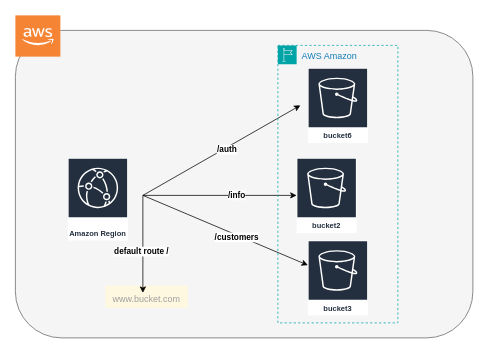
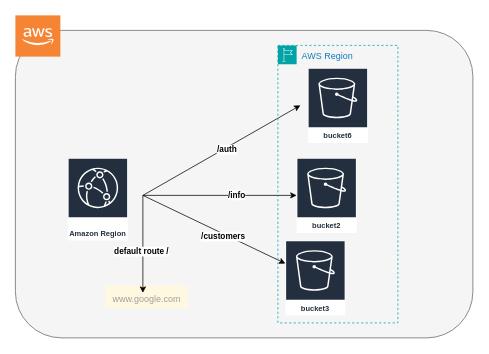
  <mxCell id="0" />
  <mxCell id="1" parent="0" />
  <mxCell id="2" value="" style="rounded=1;whiteSpace=wrap;html=1;fillColor=#f5f5f5;strokeColor=#666666;fontColor=#333333;" parent="1" vertex="1"><mxGeometry x="20" y="40" width="610" height="410" as="geometry" /></mxCell>
  <mxCell id="3" value="Amazon Region" style="sketch=0;outlineConnect=0;fontColor=#232F3E;gradientColor=none;strokeColor=#ffffff;fillColor=#232F3E;dashed=0;verticalLabelPosition=middle;verticalAlign=bottom;align=center;html=1;whiteSpace=wrap;fontSize=10;fontStyle=1;spacing=3;shape=mxgraph.aws4.productIcon;prIcon=mxgraph.aws4.cloudfront;" parent="1" vertex="1"><mxGeometry x="90" y="210" width="80" height="110" as="geometry" /></mxCell>
  <mxCell id="4" value="bucket6" style="sketch=0;outlineConnect=0;fontColor=#232F3E;gradientColor=none;strokeColor=#ffffff;fillColor=#232F3E;dashed=0;verticalLabelPosition=middle;verticalAlign=bottom;align=center;html=1;whiteSpace=wrap;fontSize=10;fontStyle=1;spacing=3;shape=mxgraph.aws4.productIcon;prIcon=mxgraph.aws4.s3;" parent="1" vertex="1"><mxGeometry x="410" y="90" width="80" height="100" as="geometry" /></mxCell>
  <mxCell id="5" value="bucket2" style="sketch=0;outlineConnect=0;fontColor=#232F3E;gradientColor=none;strokeColor=#ffffff;fillColor=#232F3E;dashed=0;verticalLabelPosition=middle;verticalAlign=bottom;align=center;html=1;whiteSpace=wrap;fontSize=10;fontStyle=1;spacing=3;shape=mxgraph.aws4.productIcon;prIcon=mxgraph.aws4.s3;" parent="1" vertex="1"><mxGeometry x="395" y="210" width="80" height="100" as="geometry" /></mxCell>
- <mxCell id="6" value="bucket3" style="sketch=0;outlineConnect=0;fontColor=#232F3E;gradientColor=none;strokeColor=#ffffff;fillColor=#232F3E;dashed=0;verticalLabelPosition=middle;verticalAlign=bottom;align=center;html=1;whiteSpace=wrap;fontSize=10;fontStyle=1;spacing=3;shape=mxgraph.aws4.productIcon;prIcon=mxgraph.aws4.s3;" parent="1" vertex="1"><mxGeometry x="410" y="320" width="80" height="100" as="geometry" /></mxCell>
+ <mxCell id="6" value="bucket3" style="sketch=0;outlineConnect=0;fontColor=#232F3E;gradientColor=none;strokeColor=#ffffff;fillColor=#232F3E;dashed=0;verticalLabelPosition=middle;verticalAlign=bottom;align=center;html=1;whiteSpace=wrap;fontSize=10;fontStyle=1;spacing=3;shape=mxgraph.aws4.productIcon;prIcon=mxgraph.aws4.s3;" parent="1" vertex="1"><mxGeometry x="380" y="320" width="80" height="100" as="geometry" /></mxCell>
  <mxCell id="7" value="" style="endArrow=classic;html=1;rounded=0;" parent="1" edge="1"><mxGeometry width="50" height="50" relative="1" as="geometry"><mxPoint x="190" y="260" as="sourcePoint" /><mxPoint x="400" y="140" as="targetPoint" /></mxGeometry></mxCell>
  <mxCell id="8" value="&lt;b&gt;/auth&lt;/b&gt;" style="edgeLabel;html=1;align=center;verticalAlign=middle;resizable=0;points=[];" parent="7" vertex="1" connectable="0"><mxGeometry x="0.047" y="-2" relative="1" as="geometry"><mxPoint as="offset" /></mxGeometry></mxCell>
  <mxCell id="9" value="" style="endArrow=classic;html=1;rounded=0;" parent="1" target="5" edge="1"><mxGeometry width="50" height="50" relative="1" as="geometry"><mxPoint x="190" y="260" as="sourcePoint" /><mxPoint x="410" y="150" as="targetPoint" /></mxGeometry></mxCell>
  <mxCell id="10" value="&lt;b&gt;/info&lt;/b&gt;" style="edgeLabel;html=1;align=center;verticalAlign=middle;resizable=0;points=[];" parent="9" vertex="1" connectable="0"><mxGeometry x="0.209" y="1" relative="1" as="geometry"><mxPoint as="offset" /></mxGeometry></mxCell>
  <mxCell id="11" value="" style="endArrow=classic;html=1;rounded=0;" parent="1" target="6" edge="1"><mxGeometry width="50" height="50" relative="1" as="geometry"><mxPoint x="190" y="260" as="sourcePoint" /><mxPoint x="420" y="270" as="targetPoint" /></mxGeometry></mxCell>
  <mxCell id="12" value="&lt;b&gt;/customers&lt;/b&gt;" style="edgeLabel;html=1;align=center;verticalAlign=middle;resizable=0;points=[];" parent="11" vertex="1" connectable="0"><mxGeometry x="0.139" y="-3" relative="1" as="geometry"><mxPoint as="offset" /></mxGeometry></mxCell>
- <mxCell id="13" value="www.bucket.com" style="sketch=0;points=[[0,0,0],[0.25,0,0],[0.5,0,0],[0.75,0,0],[1,0,0],[1,0.25,0],[1,0.5,0],[1,0.75,0],[1,1,0],[0.75,1,0],[0.5,1,0],[0.25,1,0],[0,1,0],[0,0.75,0],[0,0.5,0],[0,0.25,0]];rounded=1;absoluteArcSize=1;arcSize=2;html=1;strokeColor=none;gradientColor=none;shadow=0;dashed=0;fontSize=12;fontColor=#9E9E9E;align=left;verticalAlign=top;spacing=10;spacingTop=-4;whiteSpace=wrap;fillColor=#FFF8E1;" parent="1" vertex="1"><mxGeometry x="140" y="380" width="110" height="30" as="geometry" /></mxCell>
+ <mxCell id="13" value="www.google.com" style="sketch=0;points=[[0,0,0],[0.25,0,0],[0.5,0,0],[0.75,0,0],[1,0,0],[1,0.25,0],[1,0.5,0],[1,0.75,0],[1,1,0],[0.75,1,0],[0.5,1,0],[0.25,1,0],[0,1,0],[0,0.75,0],[0,0.5,0],[0,0.25,0]];rounded=1;absoluteArcSize=1;arcSize=2;html=1;strokeColor=none;gradientColor=none;shadow=0;dashed=0;fontSize=12;fontColor=#9E9E9E;align=left;verticalAlign=top;spacing=10;spacingTop=-4;whiteSpace=wrap;fillColor=#FFF8E1;" parent="1" vertex="1"><mxGeometry x="140" y="380" width="110" height="30" as="geometry" /></mxCell>
  <mxCell id="14" value="" style="endArrow=classic;html=1;rounded=0;" parent="1" edge="1"><mxGeometry width="50" height="50" relative="1" as="geometry"><mxPoint x="190" y="260" as="sourcePoint" /><mxPoint x="190" y="390" as="targetPoint" /></mxGeometry></mxCell>
  <mxCell id="15" value="&lt;b&gt;default route /&lt;br&gt;&lt;/b&gt;" style="edgeLabel;html=1;align=center;verticalAlign=middle;resizable=0;points=[];" parent="14" vertex="1" connectable="0"><mxGeometry x="0.139" y="-3" relative="1" as="geometry"><mxPoint as="offset" /></mxGeometry></mxCell>
- <mxCell id="16" value="AWS Amazon" style="points=[[0,0],[0.25,0],[0.5,0],[0.75,0],[1,0],[1,0.25],[1,0.5],[1,0.75],[1,1],[0.75,1],[0.5,1],[0.25,1],[0,1],[0,0.75],[0,0.5],[0,0.25]];outlineConnect=0;gradientColor=none;html=1;whiteSpace=wrap;fontSize=12;fontStyle=0;container=1;pointerEvents=0;collapsible=0;recursiveResize=0;shape=mxgraph.aws4.group;grIcon=mxgraph.aws4.group_region;strokeColor=#00A4A6;fillColor=none;verticalAlign=top;align=left;spacingLeft=30;fontColor=#147EBA;dashed=1;" parent="1" vertex="1"><mxGeometry x="370" y="60" width="160" height="370" as="geometry" /></mxCell>
+ <mxCell id="16" value="AWS Region" style="points=[[0,0],[0.25,0],[0.5,0],[0.75,0],[1,0],[1,0.25],[1,0.5],[1,0.75],[1,1],[0.75,1],[0.5,1],[0.25,1],[0,1],[0,0.75],[0,0.5],[0,0.25]];outlineConnect=0;gradientColor=none;html=1;whiteSpace=wrap;fontSize=12;fontStyle=0;container=1;pointerEvents=0;collapsible=0;recursiveResize=0;shape=mxgraph.aws4.group;grIcon=mxgraph.aws4.group_region;strokeColor=#00A4A6;fillColor=none;verticalAlign=top;align=left;spacingLeft=30;fontColor=#147EBA;dashed=1;" parent="1" vertex="1"><mxGeometry x="370" y="60" width="160" height="370" as="geometry" /></mxCell>
  <mxCell id="17" value="" style="outlineConnect=0;dashed=0;verticalLabelPosition=bottom;verticalAlign=top;align=center;html=1;shape=mxgraph.aws3.cloud_2;fillColor=#F58534;gradientColor=none;" parent="1" vertex="1"><mxGeometry x="20" y="20" width="60" height="55" as="geometry" /></mxCell>
